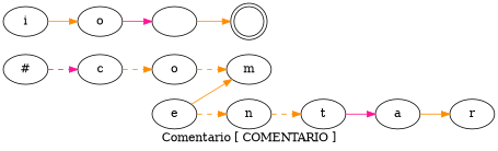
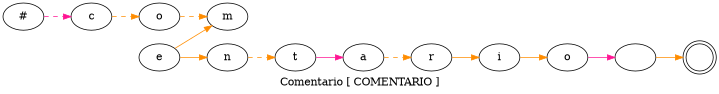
  digraph {
    label="Comentario [ COMENTARIO ]"
    rankdir=LR
    edge [color=darkorange style=solid]
    n1 [label="#"]
    n2 [label=c]
    n3 [label=o]
    n4 [label=m]
    n5 [label=e]
    n6 [label=n]
    n7 [label=t]
    n8 [label=a]
    n9 [label=r]
    n10 [label=i]
    n11 [label=o]
    n12 [label=" "]
    n13 [label="" shape=doublecircle]
    n1 -> n2 [color=deeppink style=dashed]
    n2 -> n3 [style=dashed]
    n3 -> n4 [style=dashed]
    n5 -> n4
-   n5 -> n6 [style=dashed]
+   n5 -> n6
    n6 -> n7 [style=dashed]
    n7 -> n8 [color=deeppink]
-   n8 -> n9
+   n8 -> n9 [style=dashed]
+   n9 -> n10
    n10 -> n11
    n11 -> n12 [color=deeppink]
    n12 -> n13
  }
